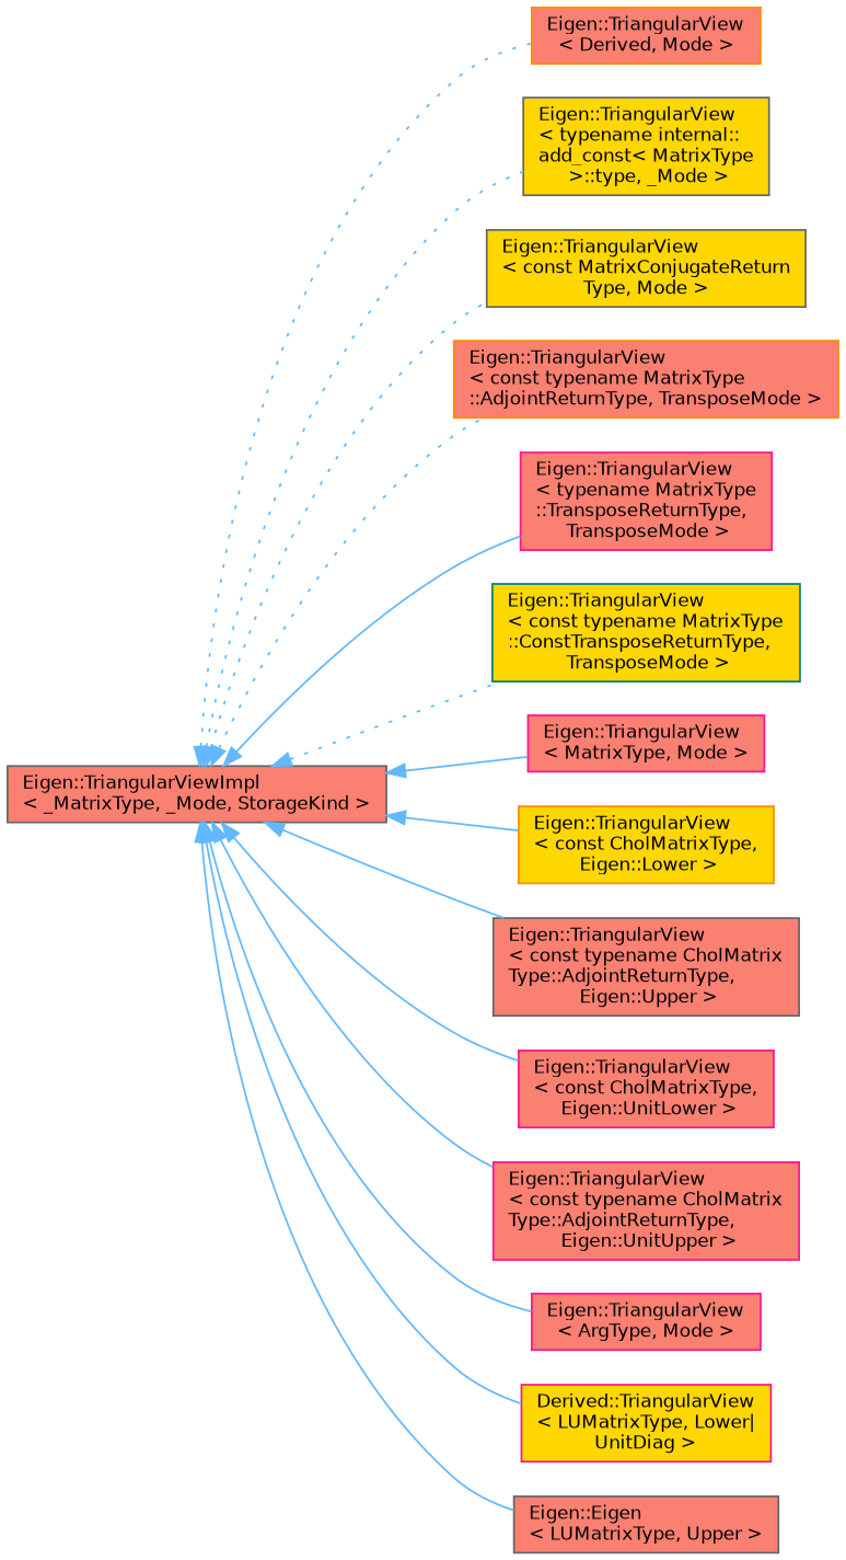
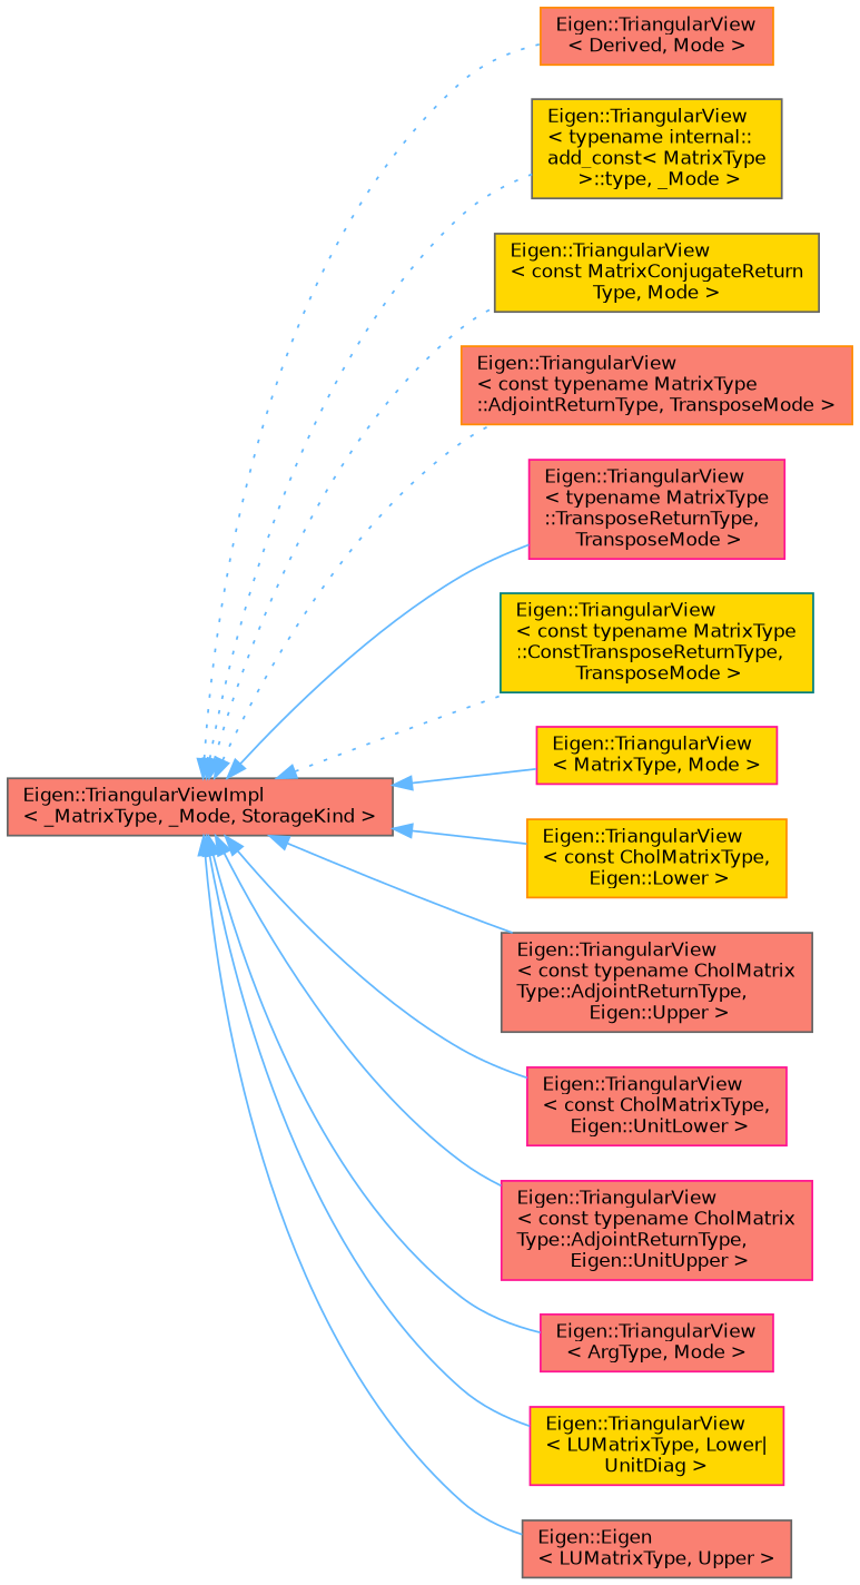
  digraph {
    rankdir=LR
    node [color=deeppink fillcolor=salmon fontname=Helvetica fontsize=10 shape=box style=filled]
    edge [color=steelblue1 dir=back fontname=Helvetica fontsize=10 labelfontname=Helvetica labelfontsize=10 style=solid]
    n1 [color=gray40 fontcolor=black height=0.2 label="Eigen::TriangularViewImpl\l\< _MatrixType, _Mode, StorageKind \>" width=0.4]
    n2 [color=darkorange height=0.2 label="Eigen::TriangularView\l\< Derived, Mode \>" width=0.4]
    n3 [color=gray40 fillcolor=gold height=0.2 label="Eigen::TriangularView\l\< typename internal::\ladd_const\< MatrixType\l \>::type, _Mode \>" width=0.4]
    n4 [color=gray40 fillcolor=gold height=0.2 label="Eigen::TriangularView\l\< const MatrixConjugateReturn\lType, Mode \>" width=0.4]
    n5 [color=darkorange height=0.2 label="Eigen::TriangularView\l\< const typename MatrixType\l::AdjointReturnType, TransposeMode \>" width=0.4]
    n6 [height=0.2 label="Eigen::TriangularView\l\< typename MatrixType\l::TransposeReturnType,\l TransposeMode \>" width=0.4]
    n7 [color=teal fillcolor=gold height=0.2 label="Eigen::TriangularView\l\< const typename MatrixType\l::ConstTransposeReturnType,\l TransposeMode \>" width=0.4]
-   n8 [height=0.2 label="Eigen::TriangularView\l\< MatrixType, Mode \>" width=0.4]
+   n8 [fillcolor=gold height=0.2 label="Eigen::TriangularView\l\< MatrixType, Mode \>" width=0.4]
    n9 [color=darkorange fillcolor=gold height=0.2 label="Eigen::TriangularView\l\< const CholMatrixType,\l Eigen::Lower \>" width=0.4]
    n10 [color=gray40 height=0.2 label="Eigen::TriangularView\l\< const typename CholMatrix\lType::AdjointReturnType,\l Eigen::Upper \>" width=0.4]
    n11 [height=0.2 label="Eigen::TriangularView\l\< const CholMatrixType,\l Eigen::UnitLower \>" width=0.4]
    n12 [height=0.2 label="Eigen::TriangularView\l\< const typename CholMatrix\lType::AdjointReturnType,\l Eigen::UnitUpper \>" width=0.4]
    n13 [height=0.2 label="Eigen::TriangularView\l\< ArgType, Mode \>" width=0.4]
-   n14 [fillcolor=gold height=0.2 label="Derived::TriangularView\l\< LUMatrixType, Lower\|\lUnitDiag \>" width=0.4]
+   n14 [fillcolor=gold height=0.2 label="Eigen::TriangularView\l\< LUMatrixType, Lower\|\lUnitDiag \>" width=0.4]
    n15 [color=gray40 height=0.2 label="Eigen::Eigen\l\< LUMatrixType, Upper \>" width=0.4]
    n1 -> n2 [style=dotted]
    n1 -> n3 [style=dotted]
    n1 -> n4 [style=dotted]
    n1 -> n5 [style=dotted]
    n1 -> n6
    n1 -> n7 [style=dotted]
    n1 -> n8
    n1 -> n9
    n1 -> n10
    n1 -> n11
    n1 -> n12
    n1 -> n13
    n1 -> n14
    n1 -> n15
  }
